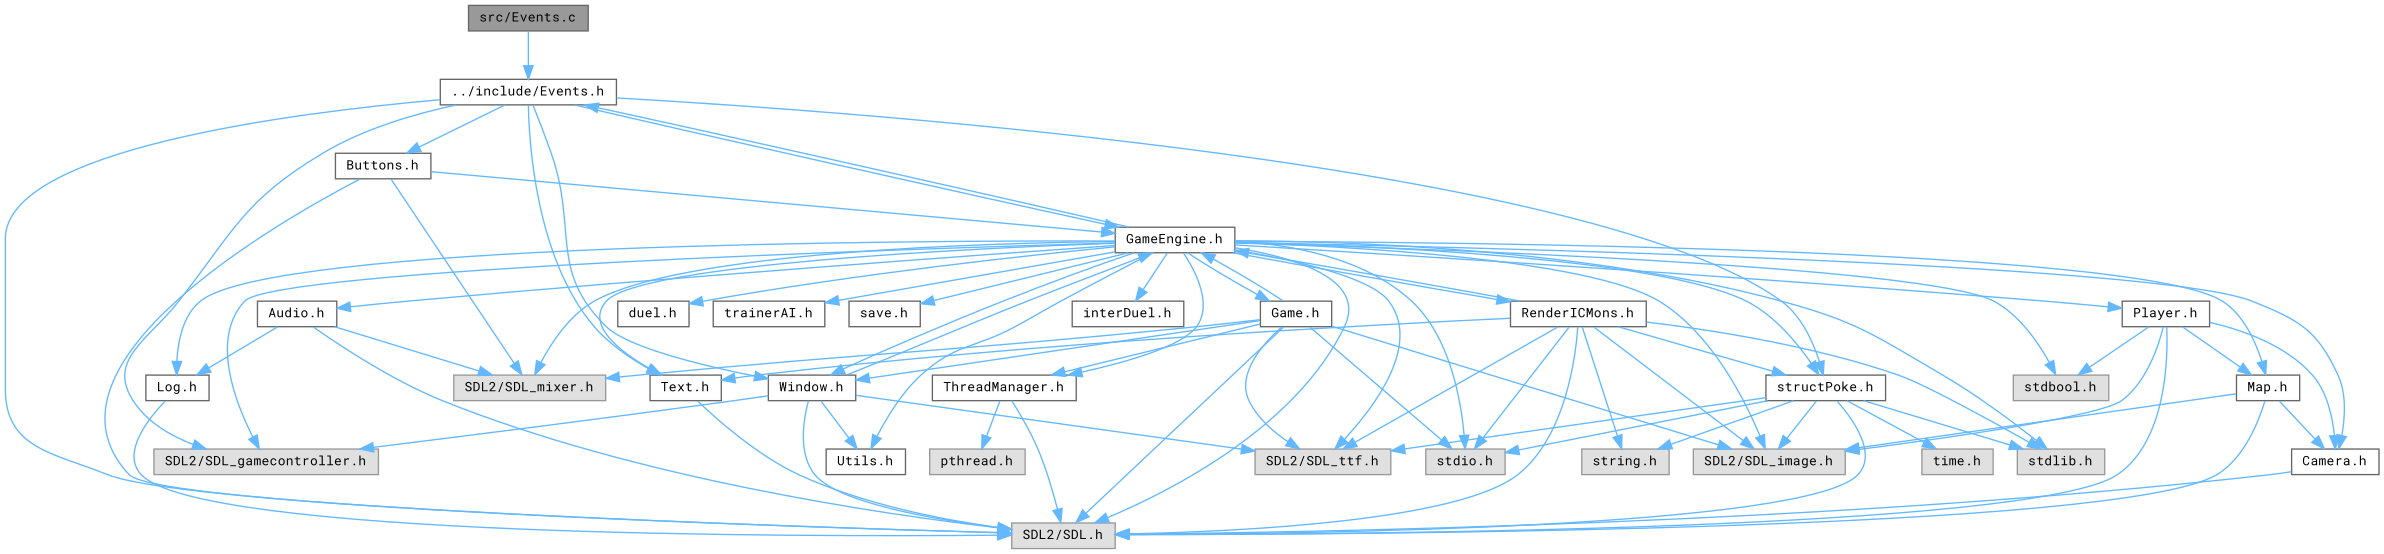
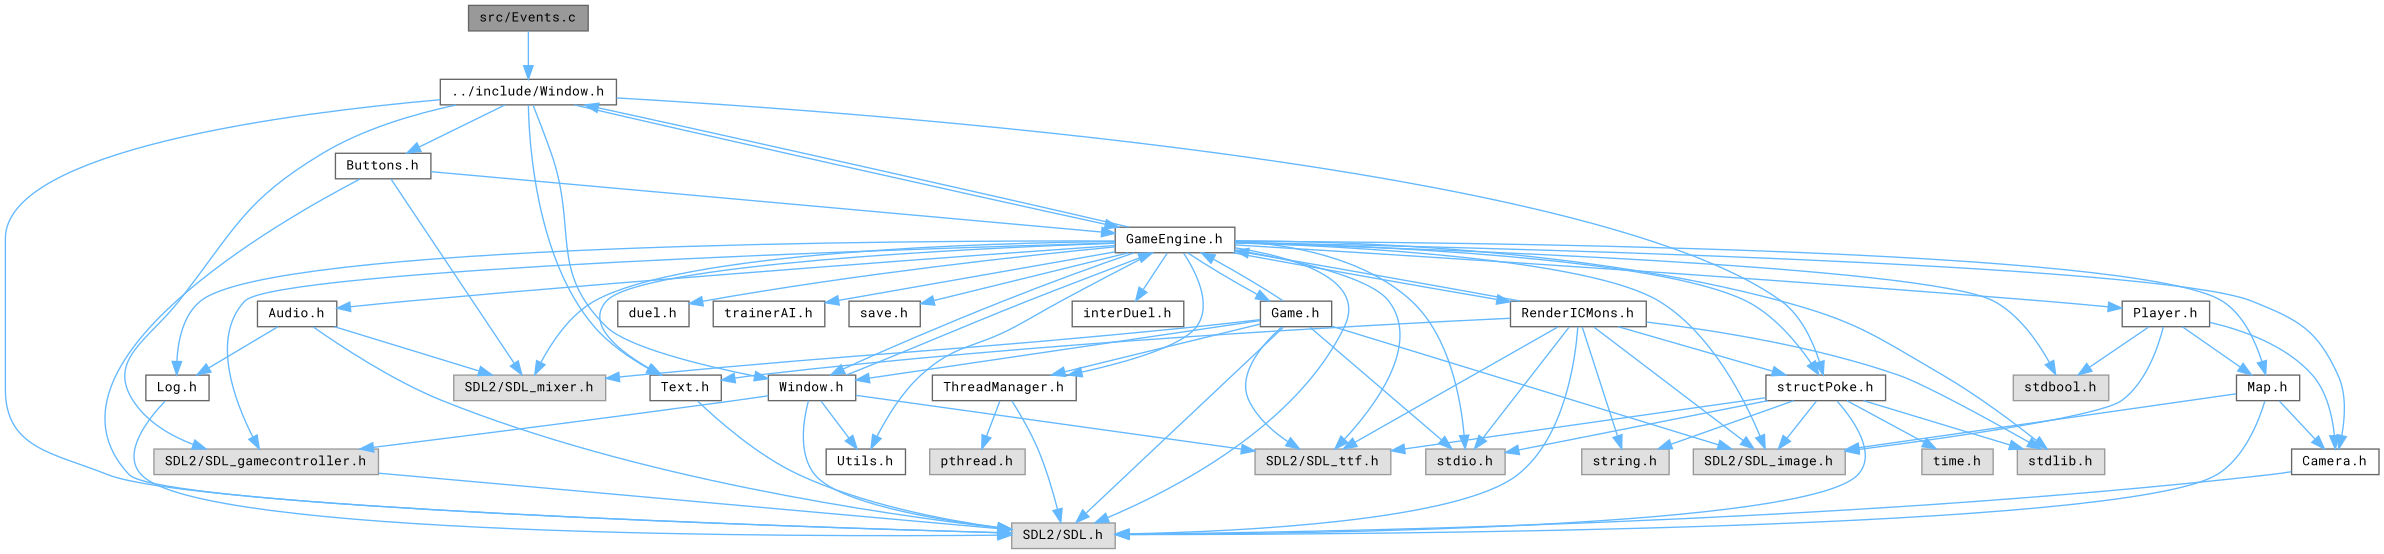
  digraph {
    fontname="Roboto Mono"
    node [color=grey40 fillcolor=white fontname="Roboto Mono" fontsize=10 shape=box style=filled]
    edge [color=steelblue1 fontname="Roboto Mono" fontsize=10 labelfontname=Helvetica labelfontsize=10 style=solid]
    n1 [color=gray40 fillcolor=grey60 fontcolor=black height=0.2 label="src/Events.c" width=0.4]
-   n2 [height=0.2 label="../include/Events.h" width=0.4]
+   n2 [height=0.2 label="../include/Window.h" width=0.4]
    n3 [height=0.2 label="GameEngine.h" width=0.4]
    n4 [color=grey60 fillcolor="#E0E0E0" height=0.2 label="SDL2/SDL.h" width=0.4]
    n5 [color=grey60 fillcolor="#E0E0E0" height=0.2 label="SDL2/SDL_gamecontroller.h" width=0.4]
    n6 [height=0.2 label="Buttons.h" width=0.4]
    n7 [height=0.2 label="structPoke.h" width=0.4]
    n8 [height=0.2 label="Text.h" width=0.4]
    n9 [height=0.2 label="Window.h" width=0.4]
    n10 [color=grey60 fillcolor="#E0E0E0" height=0.2 label="SDL2/SDL_mixer.h" width=0.4]
    n11 [color=grey60 fillcolor="#E0E0E0" height=0.2 label="SDL2/SDL_image.h" width=0.4]
    n12 [color=grey60 fillcolor="#E0E0E0" height=0.2 label="SDL2/SDL_ttf.h" width=0.4]
    n13 [color=grey60 fillcolor="#E0E0E0" height=0.2 label="stdio.h" width=0.4]
    n14 [color=grey60 fillcolor="#E0E0E0" height=0.2 label="stdlib.h" width=0.4]
    n15 [height=0.2 label="Log.h" width=0.4]
    n16 [height=0.2 label="Audio.h" width=0.4]
    n17 [height=0.2 label="duel.h" width=0.4]
    n18 [height=0.2 label="trainerAI.h" width=0.4]
    n19 [height=0.2 label="save.h" width=0.4]
    n20 [height=0.2 label="interDuel.h" width=0.4]
    n21 [height=0.2 label="Utils.h" width=0.4]
    n22 [height=0.2 label="Map.h" width=0.4]
    n23 [height=0.2 label="Camera.h" width=0.4]
    n24 [height=0.2 label="Player.h" width=0.4]
    n25 [height=0.2 label="ThreadManager.h" width=0.4]
    n26 [height=0.2 label="Game.h" width=0.4]
    n27 [height=0.2 label="RenderICMons.h" width=0.4]
    n28 [color=grey60 fillcolor="#E0E0E0" height=0.2 label="stdbool.h" width=0.4]
    n29 [color=grey60 fillcolor="#E0E0E0" height=0.2 label="time.h" width=0.4]
    n30 [color=grey60 fillcolor="#E0E0E0" height=0.2 label="string.h" width=0.4]
    n31 [color=grey60 fillcolor="#E0E0E0" height=0.2 label="pthread.h" width=0.4]
    n1 -> n2
    n2 -> n3
    n2 -> n4
    n2 -> n5
    n2 -> n6
    n2 -> n7
    n2 -> n8
    n2 -> n9
    n3 -> n2
    n3 -> n4
    n3 -> n5
    n3 -> n7
    n3 -> n8
    n3 -> n9
    n3 -> n10
    n3 -> n11
    n3 -> n12
    n3 -> n13
    n3 -> n14
    n3 -> n15
    n3 -> n16
    n3 -> n17
    n3 -> n18
    n3 -> n19
    n3 -> n20
    n3 -> n21
    n3 -> n22
    n3 -> n23
    n3 -> n24
    n3 -> n25
    n3 -> n26
    n3 -> n27
    n3 -> n28
    n6 -> n3
    n6 -> n4
    n6 -> n10
    n7 -> n4
    n7 -> n11
    n7 -> n12
    n7 -> n13
    n7 -> n14
    n7 -> n29
    n7 -> n30
    n8 -> n4
    n9 -> n3
    n9 -> n4
    n9 -> n5
    n9 -> n12
    n9 -> n21
    n15 -> n4
    n16 -> n4
    n16 -> n10
    n16 -> n15
    n22 -> n4
    n22 -> n11
    n22 -> n23
    n23 -> n4
-   n24 -> n4
+   n5 -> n4
    n24 -> n11
    n24 -> n22
    n24 -> n23
    n24 -> n28
    n25 -> n4
    n25 -> n31
    n26 -> n3
    n26 -> n4
    n26 -> n9
    n26 -> n10
    n26 -> n11
    n26 -> n12
    n26 -> n13
    n26 -> n25
    n27 -> n3
    n27 -> n4
    n27 -> n7
    n27 -> n8
    n27 -> n11
    n27 -> n12
    n27 -> n13
    n27 -> n14
    n27 -> n30
  }
